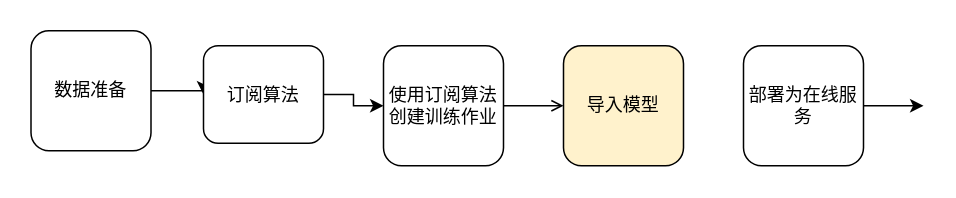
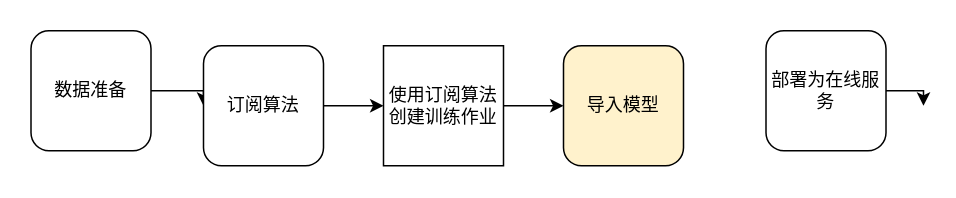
  <mxCell id="0" />
  <mxCell id="1" parent="0" />
  <mxCell id="2" style="edgeStyle=orthogonalEdgeStyle;rounded=0;orthogonalLoop=1;jettySize=auto;html=1;exitX=1;exitY=0.5;exitDx=0;exitDy=0;entryX=0;entryY=0.5;entryDx=0;entryDy=0;" parent="1" source="3" target="5" edge="1"><mxGeometry relative="1" as="geometry" /></mxCell>
  <mxCell id="3" value="数据准备" style="rounded=1;whiteSpace=wrap;html=1;fontSize=12;glass=0;strokeWidth=1;shadow=0;" parent="1" vertex="1"><mxGeometry x="20" y="20" width="80" height="80" as="geometry" /></mxCell>
  <mxCell id="4" style="edgeStyle=orthogonalEdgeStyle;rounded=0;orthogonalLoop=1;jettySize=auto;html=1;exitX=1;exitY=0.5;exitDx=0;exitDy=0;entryX=0;entryY=0.5;entryDx=0;entryDy=0;" parent="1" source="5" target="7" edge="1"><mxGeometry relative="1" as="geometry" /></mxCell>
- <mxCell id="5" value="订阅算法" style="rounded=1;whiteSpace=wrap;html=1;fontSize=12;glass=0;strokeWidth=1;shadow=0;" parent="1" vertex="1"><mxGeometry x="135" y="30" width="80" height="65" as="geometry" /></mxCell>
- <mxCell id="6" style="edgeStyle=orthogonalEdgeStyle;rounded=0;orthogonalLoop=1;jettySize=auto;html=1;exitX=1;exitY=0.5;exitDx=0;exitDy=0;entryX=0;entryY=0.5;entryDx=0;entryDy=0;endArrow=open;" parent="1" source="7" target="8" edge="1"><mxGeometry relative="1" as="geometry" /></mxCell>
- <mxCell id="7" value="使用订阅算法创建训练作业" style="rounded=1;whiteSpace=wrap;html=1;fontSize=12;glass=0;strokeWidth=1;shadow=0;" parent="1" vertex="1"><mxGeometry x="255" y="30" width="80" height="80" as="geometry" /></mxCell>
+ <mxCell id="5" value="订阅算法" style="rounded=1;whiteSpace=wrap;html=1;fontSize=12;glass=0;strokeWidth=1;shadow=0;" parent="1" vertex="1"><mxGeometry x="135" y="30" width="80" height="80" as="geometry" /></mxCell>
+ <mxCell id="6" style="edgeStyle=orthogonalEdgeStyle;rounded=0;orthogonalLoop=1;jettySize=auto;html=1;exitX=1;exitY=0.5;exitDx=0;exitDy=0;entryX=0;entryY=0.5;entryDx=0;entryDy=0;" parent="1" source="7" target="8" edge="1"><mxGeometry relative="1" as="geometry" /></mxCell>
+ <mxCell id="7" value="使用订阅算法创建训练作业" style="whiteSpace=wrap;html=1;fontSize=12;glass=0;strokeWidth=1;shadow=0;rounded=0;" parent="1" vertex="1"><mxGeometry x="255" y="30" width="80" height="80" as="geometry" /></mxCell>
  <mxCell id="8" value="导入模型" style="rounded=1;whiteSpace=wrap;html=1;fontSize=12;glass=0;strokeWidth=1;shadow=0;fillColor=#fff2cc;" parent="1" vertex="1"><mxGeometry x="375" y="30" width="80" height="80" as="geometry" /></mxCell>
  <mxCell id="9" style="edgeStyle=orthogonalEdgeStyle;rounded=0;orthogonalLoop=1;jettySize=auto;html=1;exitX=1;exitY=0.5;exitDx=0;exitDy=0;entryX=0;entryY=0.5;entryDx=0;entryDy=0;" edge="1" parent="1" source="10"><mxGeometry relative="1" as="geometry"><mxPoint x="615" y="70" as="targetPoint" /></mxGeometry></mxCell>
- <mxCell id="10" value="部署为在线服务" style="rounded=1;whiteSpace=wrap;html=1;fontSize=12;glass=0;strokeWidth=1;shadow=0;" vertex="1" parent="1"><mxGeometry x="495" y="30" width="80" height="80" as="geometry" /></mxCell>
+ <mxCell id="10" value="部署为在线服务" style="rounded=1;whiteSpace=wrap;html=1;fontSize=12;glass=0;strokeWidth=1;shadow=0;" vertex="1" parent="1"><mxGeometry x="510" y="20" width="80" height="80" as="geometry" /></mxCell>
